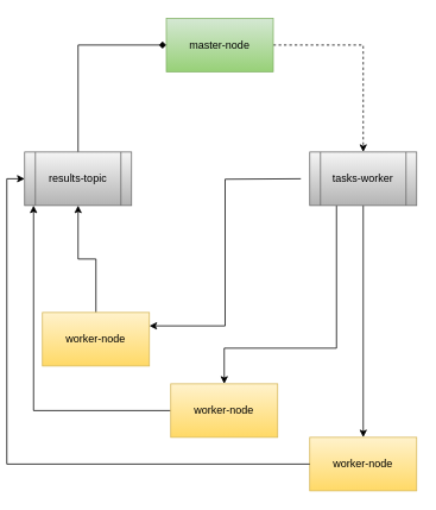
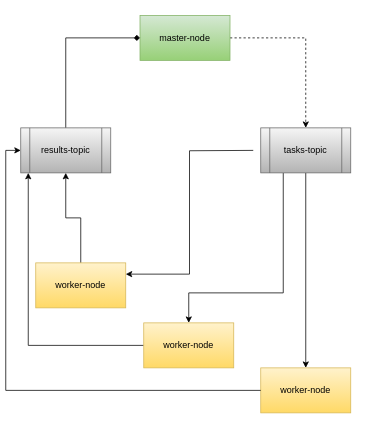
  <mxCell id="0" />
  <mxCell id="1" parent="0" />
  <mxCell id="2" style="edgeStyle=orthogonalEdgeStyle;rounded=0;orthogonalLoop=1;jettySize=auto;html=1;entryX=0.5;entryY=0;entryDx=0;entryDy=0;dashed=1;" edge="1" parent="1" source="3" target="7"><mxGeometry relative="1" as="geometry" /></mxCell>
  <mxCell id="3" value="master-node" style="rounded=0;whiteSpace=wrap;html=1;fillColor=#d5e8d4;strokeColor=#82b366;gradientColor=#97d077;" vertex="1" parent="1"><mxGeometry x="179" y="20" width="120" height="60" as="geometry" /></mxCell>
  <mxCell id="4" style="edgeStyle=orthogonalEdgeStyle;rounded=0;orthogonalLoop=1;jettySize=auto;html=1;entryX=0.5;entryY=0;entryDx=0;entryDy=0;" edge="1" parent="1" source="7" target="10"><mxGeometry relative="1" as="geometry" /></mxCell>
  <mxCell id="5" style="edgeStyle=orthogonalEdgeStyle;rounded=0;orthogonalLoop=1;jettySize=auto;html=1;entryX=0.5;entryY=0;entryDx=0;entryDy=0;exitX=0.25;exitY=1;exitDx=0;exitDy=0;" edge="1" parent="1" source="7" target="12"><mxGeometry relative="1" as="geometry"><Array as="points"><mxPoint x="370" y="390" /><mxPoint x="244" y="390" /></Array></mxGeometry></mxCell>
  <mxCell id="6" style="edgeStyle=orthogonalEdgeStyle;rounded=0;orthogonalLoop=1;jettySize=auto;html=1;entryX=1;entryY=0.25;entryDx=0;entryDy=0;" edge="1" parent="1" target="14"><mxGeometry relative="1" as="geometry"><mxPoint x="330" y="200" as="sourcePoint" /></mxGeometry></mxCell>
- <mxCell id="7" value="tasks-worker" style="shape=process;whiteSpace=wrap;html=1;backgroundOutline=1;fillColor=#f5f5f5;gradientColor=#b3b3b3;strokeColor=#666666;" vertex="1" parent="1"><mxGeometry x="340" y="170" width="120" height="60" as="geometry" /></mxCell>
+ <mxCell id="7" value="tasks-topic" style="shape=process;whiteSpace=wrap;html=1;backgroundOutline=1;fillColor=#f5f5f5;gradientColor=#b3b3b3;strokeColor=#666666;" vertex="1" parent="1"><mxGeometry x="340" y="170" width="120" height="60" as="geometry" /></mxCell>
  <mxCell id="8" style="edgeStyle=orthogonalEdgeStyle;rounded=0;orthogonalLoop=1;jettySize=auto;html=1;entryX=0;entryY=0.5;entryDx=0;entryDy=0;exitX=0.5;exitY=0;exitDx=0;exitDy=0;endArrow=diamond;" edge="1" parent="1" source="9" target="3"><mxGeometry relative="1" as="geometry" /></mxCell>
  <mxCell id="9" value="results-topic" style="shape=process;whiteSpace=wrap;html=1;backgroundOutline=1;fillColor=#f5f5f5;gradientColor=#b3b3b3;strokeColor=#666666;" vertex="1" parent="1"><mxGeometry x="20" y="170" width="120" height="60" as="geometry" /></mxCell>
  <mxCell id="10" value="worker-node" style="rounded=0;whiteSpace=wrap;html=1;fillColor=#fff2cc;gradientColor=#ffd966;strokeColor=#d6b656;" vertex="1" parent="1"><mxGeometry x="340" y="490" width="120" height="60" as="geometry" /></mxCell>
  <mxCell id="11" style="edgeStyle=orthogonalEdgeStyle;rounded=0;orthogonalLoop=1;jettySize=auto;html=1;" edge="1" parent="1" source="12"><mxGeometry relative="1" as="geometry"><mxPoint x="30" y="230" as="targetPoint" /><Array as="points"><mxPoint x="30" y="460" /><mxPoint x="30" y="230" /></Array></mxGeometry></mxCell>
  <mxCell id="12" value="worker-node" style="rounded=0;whiteSpace=wrap;html=1;fillColor=#fff2cc;gradientColor=#ffd966;strokeColor=#d6b656;" vertex="1" parent="1"><mxGeometry x="184" y="430" width="120" height="60" as="geometry" /></mxCell>
  <mxCell id="13" style="edgeStyle=orthogonalEdgeStyle;rounded=0;orthogonalLoop=1;jettySize=auto;html=1;entryX=0.5;entryY=1;entryDx=0;entryDy=0;" edge="1" parent="1" source="14" target="9"><mxGeometry relative="1" as="geometry" /></mxCell>
  <mxCell id="14" value="worker-node" style="rounded=0;whiteSpace=wrap;html=1;fillColor=#fff2cc;gradientColor=#ffd966;strokeColor=#d6b656;" vertex="1" parent="1"><mxGeometry x="40" y="350" width="120" height="60" as="geometry" /></mxCell>
  <mxCell id="15" style="edgeStyle=orthogonalEdgeStyle;rounded=0;orthogonalLoop=1;jettySize=auto;html=1;entryX=0;entryY=0.5;entryDx=0;entryDy=0;" edge="1" parent="1" source="10" target="9"><mxGeometry relative="1" as="geometry" /></mxCell>
